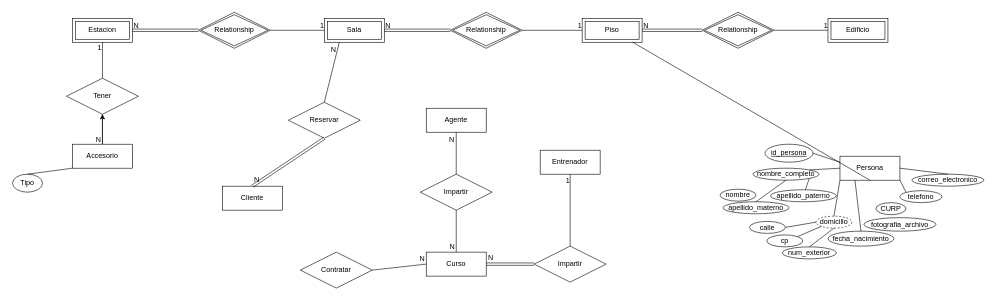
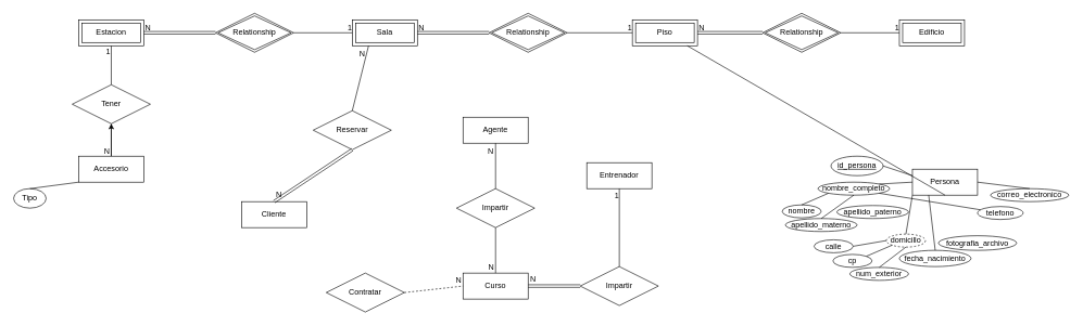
  <mxCell id="0" />
  <mxCell id="1" parent="0" />
  <mxCell id="2" value="Estacion" style="shape=ext;margin=3;double=1;whiteSpace=wrap;html=1;align=center;" vertex="1" parent="1"><mxGeometry x="120" y="30" width="100" height="40" as="geometry" /></mxCell>
  <mxCell id="3" value="Relationship" style="shape=rhombus;double=1;perimeter=rhombusPerimeter;whiteSpace=wrap;html=1;align=center;" vertex="1" parent="1"><mxGeometry x="330" y="20" width="120" height="60" as="geometry" /></mxCell>
  <mxCell id="4" value="Sala" style="shape=ext;margin=3;double=1;whiteSpace=wrap;html=1;align=center;" vertex="1" parent="1"><mxGeometry x="540" y="30" width="100" height="40" as="geometry" /></mxCell>
  <mxCell id="5" value="Relationship" style="shape=rhombus;double=1;perimeter=rhombusPerimeter;whiteSpace=wrap;html=1;align=center;" vertex="1" parent="1"><mxGeometry x="750" y="20" width="120" height="60" as="geometry" /></mxCell>
  <mxCell id="6" value="Piso" style="shape=ext;margin=3;double=1;whiteSpace=wrap;html=1;align=center;" vertex="1" parent="1"><mxGeometry x="970" y="30" width="100" height="40" as="geometry" /></mxCell>
  <mxCell id="7" value="Relationship" style="shape=rhombus;double=1;perimeter=rhombusPerimeter;whiteSpace=wrap;html=1;align=center;" vertex="1" parent="1"><mxGeometry x="1170" y="20" width="120" height="60" as="geometry" /></mxCell>
  <mxCell id="8" value="Edificio" style="shape=ext;margin=3;double=1;whiteSpace=wrap;html=1;align=center;" vertex="1" parent="1"><mxGeometry x="1380" y="30" width="100" height="40" as="geometry" /></mxCell>
  <mxCell id="9" value="Entrenador" style="whiteSpace=wrap;html=1;align=center;" vertex="1" parent="1"><mxGeometry x="900" y="250" width="100" height="40" as="geometry" /></mxCell>
  <mxCell id="10" value="" style="endArrow=none;html=1;rounded=0;exitX=1;exitY=0.5;exitDx=0;exitDy=0;entryX=0;entryY=0.5;entryDx=0;entryDy=0;" edge="1" parent="1" source="7" target="8"><mxGeometry relative="1" as="geometry"><mxPoint x="1170" y="210" as="sourcePoint" /><mxPoint x="1330" y="210" as="targetPoint" /></mxGeometry></mxCell>
  <mxCell id="11" value="1" style="resizable=0;html=1;align=right;verticalAlign=bottom;" connectable="0" vertex="1" parent="10"><mxGeometry x="1" relative="1" as="geometry" /></mxCell>
  <mxCell id="12" value="" style="shape=link;html=1;rounded=0;entryX=1;entryY=0.5;entryDx=0;entryDy=0;exitX=0;exitY=0.5;exitDx=0;exitDy=0;" edge="1" parent="1" source="7" target="6"><mxGeometry relative="1" as="geometry"><mxPoint x="1170" y="210" as="sourcePoint" /><mxPoint x="1330" y="210" as="targetPoint" /></mxGeometry></mxCell>
  <mxCell id="13" value="N" style="resizable=0;html=1;align=right;verticalAlign=bottom;" connectable="0" vertex="1" parent="12"><mxGeometry x="1" relative="1" as="geometry"><mxPoint x="11" as="offset" /></mxGeometry></mxCell>
  <mxCell id="14" value="" style="shape=link;html=1;rounded=0;entryX=1;entryY=0.5;entryDx=0;entryDy=0;exitX=0;exitY=0.5;exitDx=0;exitDy=0;" edge="1" parent="1" source="5" target="4"><mxGeometry relative="1" as="geometry"><mxPoint x="770" y="79.26" as="sourcePoint" /><mxPoint x="670" y="79.26" as="targetPoint" /></mxGeometry></mxCell>
  <mxCell id="15" value="N" style="resizable=0;html=1;align=right;verticalAlign=bottom;" connectable="0" vertex="1" parent="14"><mxGeometry x="1" relative="1" as="geometry"><mxPoint x="11" as="offset" /></mxGeometry></mxCell>
  <mxCell id="16" value="" style="shape=link;html=1;rounded=0;entryX=1;entryY=0.5;entryDx=0;entryDy=0;" edge="1" parent="1" source="3" target="2"><mxGeometry relative="1" as="geometry"><mxPoint x="330" y="100" as="sourcePoint" /><mxPoint x="220" y="100" as="targetPoint" /></mxGeometry></mxCell>
  <mxCell id="17" value="N" style="resizable=0;html=1;align=right;verticalAlign=bottom;" connectable="0" vertex="1" parent="16"><mxGeometry x="1" relative="1" as="geometry"><mxPoint x="11" as="offset" /></mxGeometry></mxCell>
  <mxCell id="18" value="" style="endArrow=none;html=1;rounded=0;exitX=1;exitY=0.5;exitDx=0;exitDy=0;entryX=0;entryY=0.5;entryDx=0;entryDy=0;" edge="1" parent="1" source="5" target="6"><mxGeometry relative="1" as="geometry"><mxPoint x="870" y="80" as="sourcePoint" /><mxPoint x="960" y="80" as="targetPoint" /></mxGeometry></mxCell>
  <mxCell id="19" value="1" style="resizable=0;html=1;align=right;verticalAlign=bottom;" connectable="0" vertex="1" parent="18"><mxGeometry x="1" relative="1" as="geometry" /></mxCell>
  <mxCell id="20" value="" style="endArrow=none;html=1;rounded=0;exitX=1;exitY=0.5;exitDx=0;exitDy=0;entryX=0;entryY=0.5;entryDx=0;entryDy=0;" edge="1" parent="1" source="3" target="4"><mxGeometry relative="1" as="geometry"><mxPoint x="420" y="120" as="sourcePoint" /><mxPoint x="520" y="120" as="targetPoint" /></mxGeometry></mxCell>
  <mxCell id="21" value="1" style="resizable=0;html=1;align=right;verticalAlign=bottom;direction=south;" connectable="0" vertex="1" parent="20"><mxGeometry x="1" relative="1" as="geometry" /></mxCell>
  <mxCell id="22" value="Agente" style="whiteSpace=wrap;html=1;align=center;" vertex="1" parent="1"><mxGeometry x="710" y="180" width="100" height="40" as="geometry" /></mxCell>
  <mxCell id="23" value="Curso" style="whiteSpace=wrap;html=1;align=center;" vertex="1" parent="1"><mxGeometry x="710" y="420" width="100" height="40" as="geometry" /></mxCell>
  <mxCell id="24" value="Cliente" style="whiteSpace=wrap;html=1;align=center;" vertex="1" parent="1"><mxGeometry x="370" y="310" width="100" height="40" as="geometry" /></mxCell>
  <mxCell id="25" value="" style="edgeStyle=orthogonalEdgeStyle;rounded=0;orthogonalLoop=1;jettySize=auto;html=1;" edge="1" parent="1" source="26" target="32"><mxGeometry relative="1" as="geometry" /></mxCell>
  <mxCell id="26" value="Accesorio" style="whiteSpace=wrap;html=1;align=center;" vertex="1" parent="1"><mxGeometry x="120" y="240" width="100" height="40" as="geometry" /></mxCell>
  <mxCell id="27" value="Impartir" style="shape=rhombus;perimeter=rhombusPerimeter;whiteSpace=wrap;html=1;align=center;" vertex="1" parent="1"><mxGeometry x="890" y="410" width="120" height="60" as="geometry" /></mxCell>
  <mxCell id="28" value="" style="shape=link;html=1;rounded=0;entryX=1;entryY=0.5;entryDx=0;entryDy=0;exitX=0;exitY=0.5;exitDx=0;exitDy=0;" edge="1" parent="1" source="27" target="23"><mxGeometry relative="1" as="geometry"><mxPoint x="630" y="490" as="sourcePoint" /><mxPoint x="660" y="410" as="targetPoint" /></mxGeometry></mxCell>
  <mxCell id="29" value="N" style="resizable=0;html=1;align=right;verticalAlign=bottom;" connectable="0" vertex="1" parent="28"><mxGeometry x="1" relative="1" as="geometry"><mxPoint x="12" y="-2" as="offset" /></mxGeometry></mxCell>
  <mxCell id="30" value="" style="endArrow=none;html=1;rounded=0;entryX=0.5;entryY=1;entryDx=0;entryDy=0;exitX=0.5;exitY=0;exitDx=0;exitDy=0;" edge="1" parent="1" source="27" target="9"><mxGeometry relative="1" as="geometry"><mxPoint x="990" y="370" as="sourcePoint" /><mxPoint x="1100" y="410" as="targetPoint" /></mxGeometry></mxCell>
  <mxCell id="31" value="1" style="resizable=0;html=1;align=right;verticalAlign=bottom;" connectable="0" vertex="1" parent="30"><mxGeometry x="1" relative="1" as="geometry"><mxPoint y="20" as="offset" /></mxGeometry></mxCell>
  <mxCell id="32" value="Tener" style="shape=rhombus;perimeter=rhombusPerimeter;whiteSpace=wrap;html=1;align=center;" vertex="1" parent="1"><mxGeometry x="110" y="130" width="120" height="60" as="geometry" /></mxCell>
  <mxCell id="33" value="" style="endArrow=none;html=1;rounded=0;exitX=0.5;exitY=1;exitDx=0;exitDy=0;entryX=0.5;entryY=0;entryDx=0;entryDy=0;" edge="1" parent="1" source="32" target="26"><mxGeometry relative="1" as="geometry"><mxPoint x="230" y="250" as="sourcePoint" /><mxPoint x="390" y="250" as="targetPoint" /></mxGeometry></mxCell>
  <mxCell id="34" value="N" style="resizable=0;html=1;align=right;verticalAlign=bottom;" connectable="0" vertex="1" parent="33"><mxGeometry x="1" relative="1" as="geometry"><mxPoint x="-2" as="offset" /></mxGeometry></mxCell>
  <mxCell id="35" value="" style="endArrow=none;html=1;rounded=0;exitX=0.5;exitY=0;exitDx=0;exitDy=0;entryX=0.5;entryY=1;entryDx=0;entryDy=0;" edge="1" parent="1" source="32" target="2"><mxGeometry relative="1" as="geometry"><mxPoint x="230" y="250" as="sourcePoint" /><mxPoint x="390" y="250" as="targetPoint" /></mxGeometry></mxCell>
  <mxCell id="36" value="1" style="resizable=0;html=1;align=right;verticalAlign=bottom;" connectable="0" vertex="1" parent="35"><mxGeometry x="1" relative="1" as="geometry"><mxPoint x="-1" y="17" as="offset" /></mxGeometry></mxCell>
  <mxCell id="37" value="Impartir" style="shape=rhombus;perimeter=rhombusPerimeter;whiteSpace=wrap;html=1;align=center;" vertex="1" parent="1"><mxGeometry x="700" y="290" width="120" height="60" as="geometry" /></mxCell>
  <mxCell id="38" value="" style="endArrow=none;html=1;rounded=0;exitX=0.5;exitY=0;exitDx=0;exitDy=0;entryX=0.5;entryY=1;entryDx=0;entryDy=0;" edge="1" parent="1" source="37" target="22"><mxGeometry relative="1" as="geometry"><mxPoint x="820" y="370" as="sourcePoint" /><mxPoint x="980" y="370" as="targetPoint" /></mxGeometry></mxCell>
  <mxCell id="39" value="N" style="resizable=0;html=1;align=right;verticalAlign=bottom;" connectable="0" vertex="1" parent="38"><mxGeometry x="1" relative="1" as="geometry"><mxPoint x="-3" y="20" as="offset" /></mxGeometry></mxCell>
  <mxCell id="40" value="" style="endArrow=none;html=1;rounded=0;exitX=0.5;exitY=1;exitDx=0;exitDy=0;entryX=0.5;entryY=0;entryDx=0;entryDy=0;" edge="1" parent="1" source="37" target="23"><mxGeometry relative="1" as="geometry"><mxPoint x="570" y="430" as="sourcePoint" /><mxPoint x="750" y="370" as="targetPoint" /></mxGeometry></mxCell>
  <mxCell id="41" value="N" style="resizable=0;html=1;align=right;verticalAlign=bottom;" connectable="0" vertex="1" parent="40"><mxGeometry x="1" relative="1" as="geometry"><mxPoint x="-2" as="offset" /></mxGeometry></mxCell>
  <mxCell id="42" value="Reservar" style="shape=rhombus;perimeter=rhombusPerimeter;whiteSpace=wrap;html=1;align=center;" vertex="1" parent="1"><mxGeometry x="480" y="170" width="120" height="60" as="geometry" /></mxCell>
  <mxCell id="43" value="" style="endArrow=none;html=1;rounded=0;exitX=0.5;exitY=0;exitDx=0;exitDy=0;entryX=0.25;entryY=1;entryDx=0;entryDy=0;" edge="1" parent="1" source="42" target="4"><mxGeometry relative="1" as="geometry"><mxPoint x="620" y="160" as="sourcePoint" /><mxPoint x="620" y="90" as="targetPoint" /></mxGeometry></mxCell>
  <mxCell id="44" value="N" style="resizable=0;html=1;align=right;verticalAlign=bottom;" connectable="0" vertex="1" parent="43"><mxGeometry x="1" relative="1" as="geometry"><mxPoint x="-5" y="20" as="offset" /></mxGeometry></mxCell>
  <mxCell id="45" value="" style="shape=link;html=1;rounded=0;entryX=0.5;entryY=0;entryDx=0;entryDy=0;exitX=0.5;exitY=1;exitDx=0;exitDy=0;" edge="1" parent="1" source="42" target="24"><mxGeometry relative="1" as="geometry"><mxPoint x="500" y="280" as="sourcePoint" /><mxPoint x="420" y="280" as="targetPoint" /></mxGeometry></mxCell>
  <mxCell id="46" value="N" style="resizable=0;html=1;align=right;verticalAlign=bottom;" connectable="0" vertex="1" parent="45"><mxGeometry x="1" relative="1" as="geometry"><mxPoint x="12" y="-2" as="offset" /></mxGeometry></mxCell>
  <mxCell id="47" value="Tipo" style="ellipse;whiteSpace=wrap;html=1;align=center;" vertex="1" parent="1"><mxGeometry x="20" y="290" width="50" height="30" as="geometry" /></mxCell>
  <mxCell id="48" value="" style="endArrow=none;html=1;rounded=0;exitX=0.5;exitY=0;exitDx=0;exitDy=0;entryX=0;entryY=1;entryDx=0;entryDy=0;" edge="1" parent="1" source="47" target="26"><mxGeometry relative="1" as="geometry"><mxPoint x="50" y="200" as="sourcePoint" /><mxPoint x="210" y="200" as="targetPoint" /></mxGeometry></mxCell>
  <mxCell id="49" value="Contratar" style="shape=rhombus;perimeter=rhombusPerimeter;whiteSpace=wrap;html=1;align=center;" vertex="1" parent="1"><mxGeometry x="500" y="420" width="120" height="60" as="geometry" /></mxCell>
- <mxCell id="50" value="" style="endArrow=none;html=1;rounded=0;exitX=1;exitY=0.5;exitDx=0;exitDy=0;entryX=0;entryY=0.5;entryDx=0;entryDy=0;" edge="1" parent="1" source="49" target="23"><mxGeometry relative="1" as="geometry"><mxPoint x="800" y="220" as="sourcePoint" /><mxPoint x="960" y="220" as="targetPoint" /></mxGeometry></mxCell>
+ <mxCell id="50" value="" style="endArrow=none;html=1;rounded=0;exitX=1;exitY=0.5;exitDx=0;exitDy=0;entryX=0;entryY=0.5;entryDx=0;entryDy=0;dashed=1;" edge="1" parent="1" source="49" target="23"><mxGeometry relative="1" as="geometry"><mxPoint x="800" y="220" as="sourcePoint" /><mxPoint x="960" y="220" as="targetPoint" /></mxGeometry></mxCell>
  <mxCell id="51" value="N" style="resizable=0;html=1;align=right;verticalAlign=bottom;" connectable="0" vertex="1" parent="50"><mxGeometry x="1" relative="1" as="geometry"><mxPoint x="-2" as="offset" /></mxGeometry></mxCell>
  <mxCell id="52" value="Persona" style="whiteSpace=wrap;html=1;align=center;" vertex="1" parent="1"><mxGeometry x="1400" y="260" width="100" height="40" as="geometry" /></mxCell>
  <mxCell id="53" value="id_persona" style="ellipse;whiteSpace=wrap;html=1;align=center;fontStyle=4;" vertex="1" parent="1"><mxGeometry x="1275" y="240" width="80" height="30" as="geometry" /></mxCell>
  <mxCell id="54" value="nombre" style="ellipse;whiteSpace=wrap;html=1;align=center;" vertex="1" parent="1"><mxGeometry x="1200" y="315" width="60" height="20" as="geometry" /></mxCell>
  <mxCell id="55" value="apellido_materno" style="ellipse;whiteSpace=wrap;html=1;align=center;" vertex="1" parent="1"><mxGeometry x="1205" y="336" width="110" height="20" as="geometry" /></mxCell>
  <mxCell id="56" value="apellido_paterno" style="ellipse;whiteSpace=wrap;html=1;align=center;" vertex="1" parent="1"><mxGeometry x="1284" y="316" width="110" height="20" as="geometry" /></mxCell>
  <mxCell id="57" value="fecha_nacimiento" style="ellipse;whiteSpace=wrap;html=1;align=center;" vertex="1" parent="1"><mxGeometry x="1380" y="385" width="110" height="25" as="geometry" /></mxCell>
  <mxCell id="58" value="domicillo" style="ellipse;whiteSpace=wrap;html=1;align=center;dashed=1;" vertex="1" parent="1"><mxGeometry x="1360" y="360" width="60" height="20" as="geometry" /></mxCell>
- <mxCell id="59" value="CURP" style="ellipse;whiteSpace=wrap;html=1;align=center;" vertex="1" parent="1"><mxGeometry x="1460" y="337.5" width="50" height="20" as="geometry" /></mxCell>
  <mxCell id="60" value="fotografia_archivo" style="ellipse;whiteSpace=wrap;html=1;align=center;" vertex="1" parent="1"><mxGeometry x="1440" y="362.5" width="120" height="22.5" as="geometry" /></mxCell>
  <mxCell id="61" value="telefono" style="ellipse;whiteSpace=wrap;html=1;align=center;" vertex="1" parent="1"><mxGeometry x="1500" y="317.5" width="70" height="20" as="geometry" /></mxCell>
  <mxCell id="62" value="correo_electronico" style="ellipse;whiteSpace=wrap;html=1;align=center;" vertex="1" parent="1"><mxGeometry x="1520" y="290" width="120" height="20" as="geometry" /></mxCell>
  <mxCell id="63" value="calle" style="ellipse;whiteSpace=wrap;html=1;align=center;" vertex="1" parent="1"><mxGeometry x="1249" y="368.75" width="60" height="20" as="geometry" /></mxCell>
  <mxCell id="64" value="cp" style="ellipse;whiteSpace=wrap;html=1;align=center;" vertex="1" parent="1"><mxGeometry x="1278" y="391.25" width="60" height="20" as="geometry" /></mxCell>
  <mxCell id="65" value="num_exterior" style="ellipse;whiteSpace=wrap;html=1;align=center;" vertex="1" parent="1"><mxGeometry x="1304" y="411.25" width="90" height="20" as="geometry" /></mxCell>
  <mxCell id="66" value="nombre_completo" style="ellipse;whiteSpace=wrap;html=1;align=center;" vertex="1" parent="1"><mxGeometry x="1255" y="280" width="110" height="20" as="geometry" /></mxCell>
  <mxCell id="67" style="edgeStyle=orthogonalEdgeStyle;rounded=0;orthogonalLoop=1;jettySize=auto;html=1;exitX=0.5;exitY=1;exitDx=0;exitDy=0;" edge="1" parent="1" source="66" target="66"><mxGeometry relative="1" as="geometry" /></mxCell>
  <mxCell id="68" value="" style="endArrow=none;html=1;rounded=0;exitX=0;exitY=0.25;exitDx=0;exitDy=0;entryX=1;entryY=0.5;entryDx=0;entryDy=0;" edge="1" parent="1" source="52" target="53"><mxGeometry relative="1" as="geometry"><mxPoint x="1390" y="460" as="sourcePoint" /><mxPoint x="1550" y="460" as="targetPoint" /></mxGeometry></mxCell>
  <mxCell id="69" value="" style="endArrow=none;html=1;rounded=0;exitX=0;exitY=0.5;exitDx=0;exitDy=0;entryX=1;entryY=0;entryDx=0;entryDy=0;" edge="1" parent="1" source="52" target="66"><mxGeometry relative="1" as="geometry"><mxPoint x="1410" y="280" as="sourcePoint" /><mxPoint x="1370" y="280" as="targetPoint" /></mxGeometry></mxCell>
+ <mxCell id="70" value="" style="endArrow=none;html=1;rounded=0;exitX=0;exitY=1;exitDx=0;exitDy=0;entryX=0.5;entryY=0;entryDx=0;entryDy=0;" edge="1" parent="1" source="66" target="54"><mxGeometry relative="1" as="geometry"><mxPoint x="1415" y="275" as="sourcePoint" /><mxPoint x="1375" y="275" as="targetPoint" /></mxGeometry></mxCell>
  <mxCell id="71" value="" style="endArrow=none;html=1;rounded=0;exitX=0.25;exitY=1;exitDx=0;exitDy=0;entryX=0.5;entryY=0;entryDx=0;entryDy=0;" edge="1" parent="1" source="52" target="57"><mxGeometry relative="1" as="geometry"><mxPoint x="1430" y="350" as="sourcePoint" /><mxPoint x="1460" y="340" as="targetPoint" /></mxGeometry></mxCell>
  <mxCell id="72" value="" style="endArrow=none;html=1;rounded=0;exitX=0;exitY=1;exitDx=0;exitDy=0;entryX=0.5;entryY=0;entryDx=0;entryDy=0;" edge="1" parent="1" source="52" target="58"><mxGeometry relative="1" as="geometry"><mxPoint x="1440" y="310" as="sourcePoint" /><mxPoint x="1400" y="310" as="targetPoint" /></mxGeometry></mxCell>
  <mxCell id="73" value="" style="endArrow=none;html=1;rounded=0;exitX=0.5;exitY=1;exitDx=0;exitDy=0;entryX=0.5;entryY=0;entryDx=0;entryDy=0;" edge="1" parent="1" source="66" target="55"><mxGeometry relative="1" as="geometry"><mxPoint x="1280.614" y="306.98" as="sourcePoint" /><mxPoint x="1255" y="325" as="targetPoint" /></mxGeometry></mxCell>
- <mxCell id="74" value="" style="endArrow=none;html=1;rounded=0;exitX=1;exitY=1;exitDx=0;exitDy=0;" edge="1" parent="1" source="66" target="56"><mxGeometry relative="1" as="geometry"><mxPoint x="1290.614" y="316.98" as="sourcePoint" /><mxPoint x="1265" y="335" as="targetPoint" /></mxGeometry></mxCell>
+ <mxCell id="74" value="" style="endArrow=none;html=1;rounded=0;exitX=1;exitY=1;exitDx=0;exitDy=0;" edge="1" parent="1" source="66" target="61"><mxGeometry relative="1" as="geometry"><mxPoint x="1290.614" y="316.98" as="sourcePoint" /><mxPoint x="1265" y="335" as="targetPoint" /></mxGeometry></mxCell>
  <mxCell id="75" value="" style="endArrow=none;html=1;rounded=0;exitX=0;exitY=0.5;exitDx=0;exitDy=0;entryX=1;entryY=0.5;entryDx=0;entryDy=0;" edge="1" parent="1" source="58" target="63"><mxGeometry relative="1" as="geometry"><mxPoint x="1325" y="325" as="sourcePoint" /><mxPoint x="1275" y="361" as="targetPoint" /></mxGeometry></mxCell>
  <mxCell id="76" value="" style="endArrow=none;html=1;rounded=0;exitX=0;exitY=1;exitDx=0;exitDy=0;entryX=1;entryY=0;entryDx=0;entryDy=0;" edge="1" parent="1" source="58" target="64"><mxGeometry relative="1" as="geometry"><mxPoint x="1390" y="380" as="sourcePoint" /><mxPoint x="1326.461" y="425.513" as="targetPoint" /></mxGeometry></mxCell>
  <mxCell id="77" value="" style="endArrow=none;html=1;rounded=0;exitX=0.5;exitY=1;exitDx=0;exitDy=0;entryX=0.5;entryY=0;entryDx=0;entryDy=0;" edge="1" parent="1" source="58" target="65"><mxGeometry relative="1" as="geometry"><mxPoint x="1398.539" y="386.987" as="sourcePoint" /><mxPoint x="1350" y="490" as="targetPoint" /></mxGeometry></mxCell>
  <mxCell id="78" value="" style="endArrow=none;html=1;rounded=0;exitX=0.5;exitY=1;exitDx=0;exitDy=0;" edge="1" parent="1" source="52" target="6"><mxGeometry relative="1" as="geometry"><mxPoint x="1435" y="310" as="sourcePoint" /><mxPoint x="1475" y="397.5" as="targetPoint" /></mxGeometry></mxCell>
  <mxCell id="79" value="" style="endArrow=none;html=1;rounded=0;exitX=1;exitY=0.5;exitDx=0;exitDy=0;entryX=0.5;entryY=0;entryDx=0;entryDy=0;" edge="1" parent="1" source="52" target="62"><mxGeometry relative="1" as="geometry"><mxPoint x="1485" y="310" as="sourcePoint" /><mxPoint x="1525" y="350" as="targetPoint" /></mxGeometry></mxCell>
- <mxCell id="80" value="" style="endArrow=none;html=1;rounded=0;exitX=1;exitY=1;exitDx=0;exitDy=0;entryX=0;entryY=0;entryDx=0;entryDy=0;" edge="1" parent="1" source="52" target="61"><mxGeometry relative="1" as="geometry"><mxPoint x="1495" y="320" as="sourcePoint" /><mxPoint x="1535" y="360" as="targetPoint" /></mxGeometry></mxCell>
